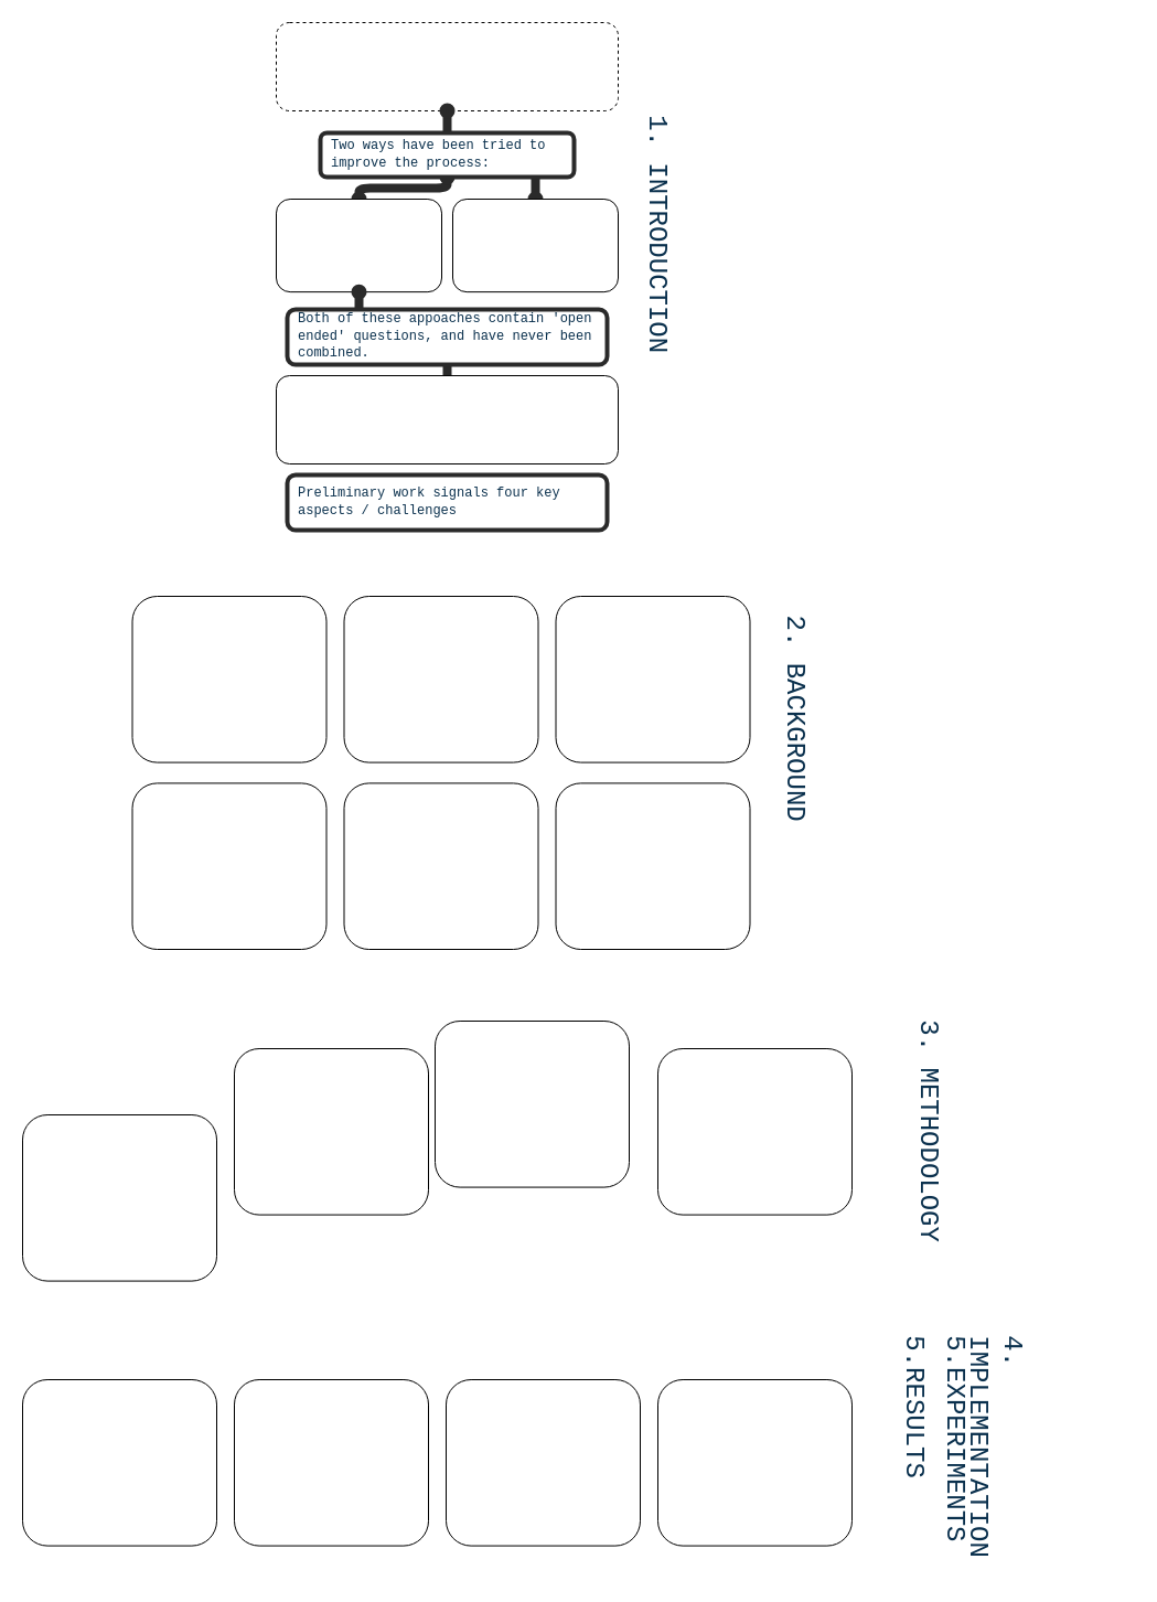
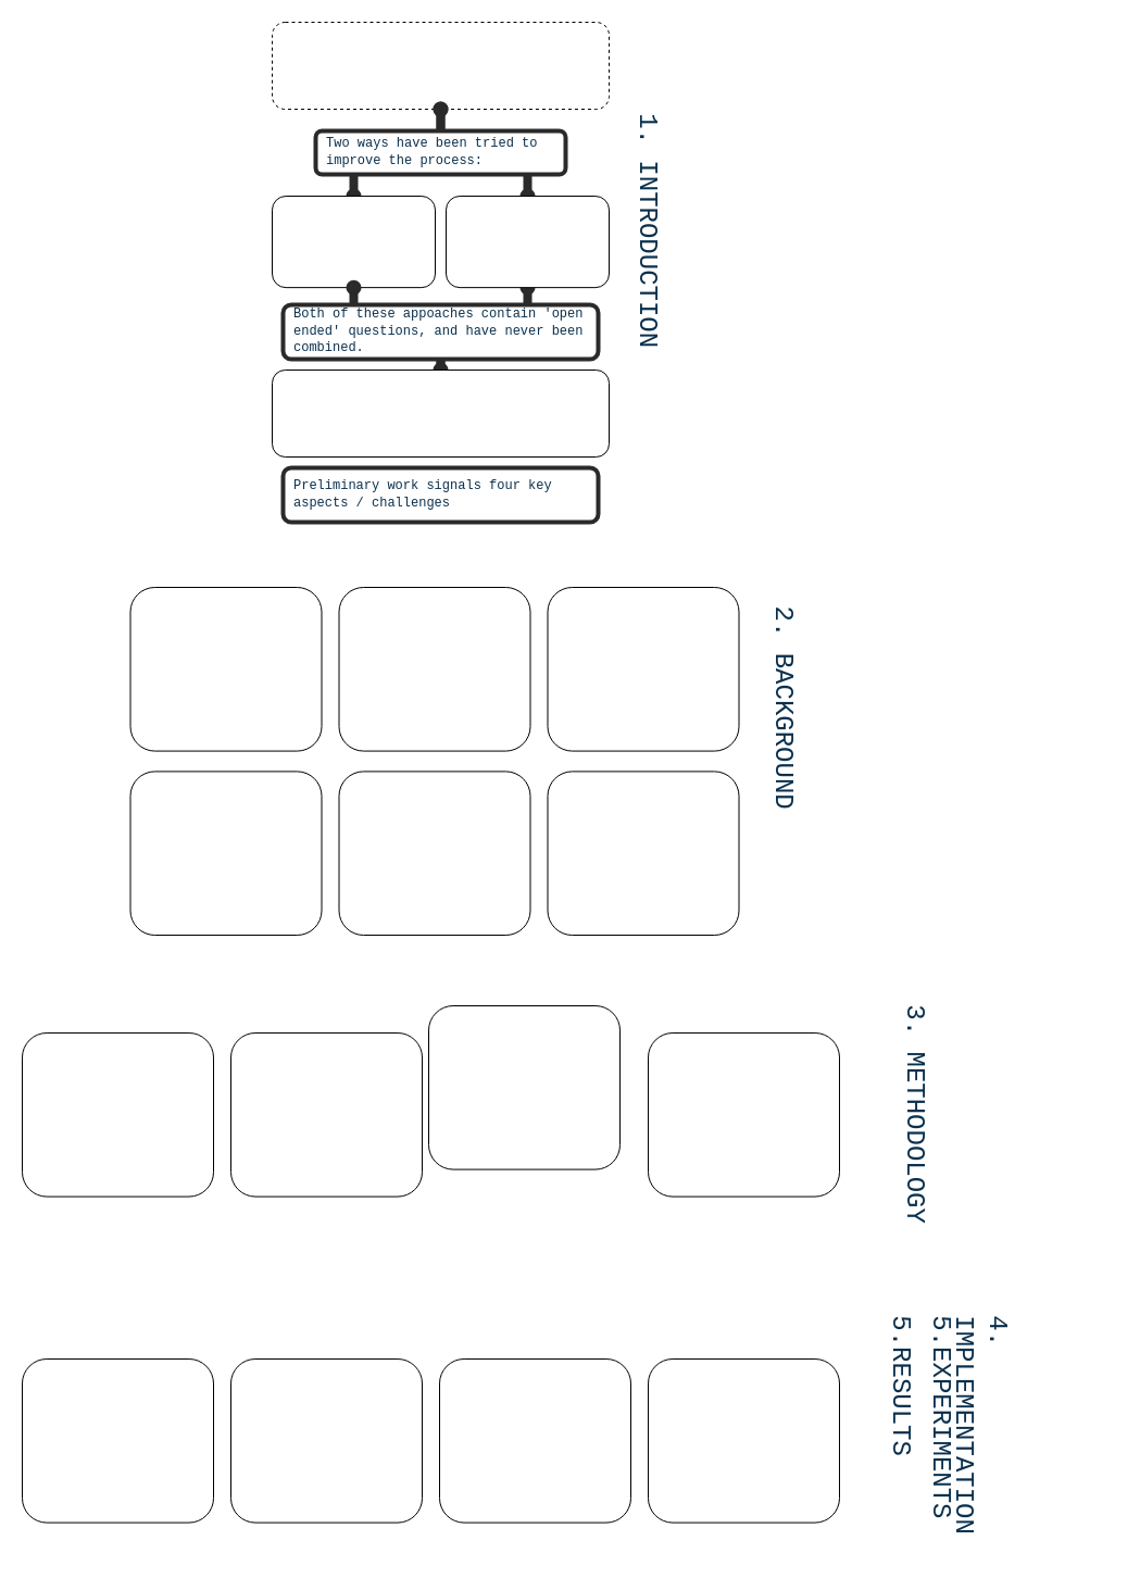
  <mxCell id="0" />
  <mxCell id="1" parent="0" />
  <mxCell id="2" value="&lt;div style=&quot;font-family: consolas, &amp;quot;courier new&amp;quot;, monospace; line-height: 1.28;&quot;&gt;&lt;div&gt;&lt;b&gt;Geocomputation&lt;/b&gt;&lt;br&gt;L is important&lt;/div&gt;&lt;div&gt;L is difficult&lt;/div&gt;&lt;/div&gt;" style="whiteSpace=wrap;html=1;rounded=1;align=left;labelBorderColor=none;spacingLeft=0;spacingBottom=0;spacingRight=0;spacing=10;spacingTop=0;fontColor=#FFFFFF;labelBackgroundColor=none;dashed=1;" vertex="1" parent="1"><mxGeometry x="250" y="20" width="310" height="80" as="geometry" /></mxCell>
- <mxCell id="3" style="edgeStyle=orthogonalEdgeStyle;html=1;exitX=0.5;exitY=0;exitDx=0;exitDy=0;fontFamily=Helvetica;fontSize=12;fontColor=#FFFFFF;strokeColor=#2A2A2A;endArrow=oval;endFill=1;startArrow=oval;startFill=1;strokeWidth=8;" edge="1" parent="1" source="5" target="10"><mxGeometry relative="1" as="geometry" /></mxCell>
+ <mxCell id="3" style="edgeStyle=orthogonalEdgeStyle;html=1;exitX=0.5;exitY=0;exitDx=0;exitDy=0;entryX=0.5;entryY=1;entryDx=0;entryDy=0;fontFamily=Helvetica;fontSize=12;fontColor=#FFFFFF;strokeColor=#2A2A2A;endArrow=oval;endFill=1;startArrow=oval;startFill=1;strokeWidth=8;" edge="1" parent="1" source="5" target="2"><mxGeometry relative="1" as="geometry" /></mxCell>
  <mxCell id="4" style="edgeStyle=orthogonalEdgeStyle;html=1;exitX=0.5;exitY=1;exitDx=0;exitDy=0;fontFamily=Helvetica;fontSize=12;fontColor=#2A2A2A;startArrow=none;startFill=1;endArrow=oval;endFill=1;strokeColor=#2A2A2A;strokeWidth=8;" edge="1" parent="1" source="11"><mxGeometry relative="1" as="geometry"><mxPoint x="405" y="360" as="targetPoint" /><Array as="points"><mxPoint x="405" y="300" /></Array></mxGeometry></mxCell>
  <mxCell id="5" value="&lt;div style=&quot;font-family: &amp;#34;consolas&amp;#34; , &amp;#34;courier new&amp;#34; , monospace ; line-height: 1.28&quot;&gt;1. Gecomputation inside of&lt;b&gt; Web Applications&lt;/b&gt;&lt;/div&gt;" style="whiteSpace=wrap;html=1;rounded=1;align=left;labelBorderColor=none;spacingLeft=0;spacingBottom=0;spacingRight=0;spacing=10;spacingTop=0;fontColor=#FFFFFF;labelBackgroundColor=none;" vertex="1" parent="1"><mxGeometry x="250" y="180" width="150" height="84.14" as="geometry" /></mxCell>
  <mxCell id="6" style="edgeStyle=orthogonalEdgeStyle;html=1;exitX=0.5;exitY=0;exitDx=0;exitDy=0;entryX=0.5;entryY=1;entryDx=0;entryDy=0;fontFamily=Helvetica;fontSize=12;fontColor=#FFFFFF;strokeColor=#2A2A2A;endArrow=oval;endFill=1;startArrow=oval;startFill=1;strokeWidth=8;" edge="1" parent="1" source="8" target="2"><mxGeometry relative="1" as="geometry"><Array as="points"><mxPoint x="485" y="140" /><mxPoint x="405" y="140" /></Array></mxGeometry></mxCell>
+ <mxCell id="7" style="edgeStyle=orthogonalEdgeStyle;html=1;exitX=0.5;exitY=1;exitDx=0;exitDy=0;fontFamily=Helvetica;fontSize=12;fontColor=#2A2A2A;startArrow=oval;startFill=1;endArrow=oval;endFill=1;strokeColor=#2A2A2A;strokeWidth=8;entryX=0.5;entryY=0;entryDx=0;entryDy=0;" edge="1" parent="1" source="8" target="9"><mxGeometry relative="1" as="geometry"><mxPoint x="410" y="350" as="targetPoint" /><Array as="points"><mxPoint x="485" y="300" /><mxPoint x="405" y="300" /></Array></mxGeometry></mxCell>
  <mxCell id="8" value="&lt;div style=&quot;font-family: &amp;#34;consolas&amp;#34; , &amp;#34;courier new&amp;#34; , monospace ; line-height: 1.28&quot;&gt;2. Gecomputation using V&lt;b&gt;isual Programming&lt;/b&gt;&lt;/div&gt;" style="whiteSpace=wrap;html=1;rounded=1;align=left;labelBorderColor=none;spacingLeft=0;spacingBottom=0;spacingRight=0;spacing=10;spacingTop=0;fontColor=#FFFFFF;labelBackgroundColor=none;" vertex="1" parent="1"><mxGeometry x="410" y="180" width="150" height="84.14" as="geometry" /></mxCell>
  <mxCell id="9" value="&lt;div style=&quot;font-family: &amp;#34;consolas&amp;#34; , &amp;#34;courier new&amp;#34; , monospace ; line-height: 1.28&quot;&gt;This study seeks to combine both approaches&lt;/div&gt;" style="whiteSpace=wrap;html=1;rounded=1;align=left;labelBorderColor=none;spacingLeft=0;spacingBottom=0;spacingRight=0;spacing=10;spacingTop=0;fontColor=#FFFFFF;labelBackgroundColor=none;" vertex="1" parent="1"><mxGeometry x="250" y="340" width="310" height="80" as="geometry" /></mxCell>
  <mxCell id="10" value="&lt;div style=&quot;font-family: &amp;#34;consolas&amp;#34; , &amp;#34;courier new&amp;#34; , monospace ; line-height: 1.28&quot;&gt;Two ways have been tried to improve the process:&amp;nbsp;&lt;/div&gt;" style="whiteSpace=wrap;html=1;rounded=1;align=left;labelBorderColor=none;spacingLeft=0;spacingBottom=0;spacingRight=0;spacing=10;spacingTop=0;fontColor=#0A304D;labelBackgroundColor=none;fillColor=#FFFFFF;strokeWidth=4;strokeColor=#2A2A2A;" vertex="1" parent="1"><mxGeometry x="290" y="120" width="230" height="40" as="geometry" /></mxCell>
  <mxCell id="11" value="&lt;div style=&quot;font-family: &amp;#34;consolas&amp;#34; , &amp;#34;courier new&amp;#34; , monospace ; line-height: 1.28&quot;&gt;&lt;span&gt;Both of these appoaches contain 'open ended' questions, and have never been combined.&lt;/span&gt;&lt;/div&gt;" style="whiteSpace=wrap;html=1;rounded=1;align=left;labelBorderColor=none;spacingLeft=0;spacingBottom=0;spacingRight=0;spacing=10;spacingTop=0;fontColor=#0A304D;labelBackgroundColor=none;fillColor=#FFFFFF;strokeWidth=4;strokeColor=#2A2A2A;" vertex="1" parent="1"><mxGeometry x="260" y="280" width="290" height="50" as="geometry" /></mxCell>
  <mxCell id="12" value="" style="edgeStyle=orthogonalEdgeStyle;html=1;exitX=0.5;exitY=1;exitDx=0;exitDy=0;fontFamily=Helvetica;fontSize=12;fontColor=#2A2A2A;startArrow=oval;startFill=1;endArrow=none;endFill=1;strokeColor=#2A2A2A;strokeWidth=8;" edge="1" parent="1" source="5" target="11"><mxGeometry relative="1" as="geometry"><mxPoint x="325" y="264.14" as="sourcePoint" /><mxPoint x="405" y="360" as="targetPoint" /><Array as="points"><mxPoint x="325" y="300" /></Array></mxGeometry></mxCell>
  <mxCell id="13" value="&lt;div style=&quot;font-family: &amp;#34;consolas&amp;#34; , &amp;#34;courier new&amp;#34; , monospace ; line-height: 1.28&quot;&gt;&lt;span&gt;Preliminary work signals four key aspects / challenges&amp;nbsp;&lt;/span&gt;&lt;/div&gt;" style="whiteSpace=wrap;html=1;rounded=1;align=left;labelBorderColor=none;spacingLeft=0;spacingBottom=0;spacingRight=0;spacing=10;spacingTop=0;fontColor=#0A304D;labelBackgroundColor=none;fillColor=#FFFFFF;strokeWidth=4;strokeColor=#2A2A2A;" vertex="1" parent="1"><mxGeometry x="260" y="430" width="290" height="50" as="geometry" /></mxCell>
  <mxCell id="14" value="&lt;div style=&quot;font-family: &amp;#34;consolas&amp;#34; , &amp;#34;courier new&amp;#34; , monospace ; line-height: 1.28&quot;&gt;&lt;font style=&quot;font-size: 24px&quot;&gt;1. INTRODUCTION&lt;/font&gt;&lt;/div&gt;" style="whiteSpace=wrap;html=1;rounded=1;align=left;labelBorderColor=none;spacingLeft=0;spacingBottom=0;spacingRight=0;spacing=10;spacingTop=0;fontColor=#0A304D;labelBackgroundColor=none;fillColor=none;strokeWidth=4;strokeColor=none;rotation=90;fontSize=18;" vertex="1" parent="1"><mxGeometry x="450" y="214.14" width="290" height="50" as="geometry" /></mxCell>
  <mxCell id="15" value="&lt;div style=&quot;font-family: &amp;#34;consolas&amp;#34; , &amp;#34;courier new&amp;#34; , monospace ; line-height: 1.28&quot;&gt;GEO:&lt;/div&gt;&lt;div style=&quot;font-family: &amp;#34;consolas&amp;#34; , &amp;#34;courier new&amp;#34; , monospace ; line-height: 1.28&quot;&gt;Geocomputation has&amp;nbsp;&lt;/div&gt;" style="whiteSpace=wrap;html=1;rounded=1;align=left;labelBorderColor=none;spacingLeft=0;spacingBottom=0;spacingRight=0;spacing=10;spacingTop=0;fontColor=#FFFFFF;labelBackgroundColor=none;verticalAlign=top;" vertex="1" parent="1"><mxGeometry x="119.5" y="540" width="176" height="150.588" as="geometry" /></mxCell>
  <mxCell id="16" value="&lt;div style=&quot;font-family: &amp;#34;consolas&amp;#34; , &amp;#34;courier new&amp;#34; , monospace ; line-height: 1.28&quot;&gt;WEB:&lt;/div&gt;" style="whiteSpace=wrap;html=1;rounded=1;align=left;labelBorderColor=none;spacingLeft=0;spacingBottom=0;spacingRight=0;spacing=10;spacingTop=0;fontColor=#FFFFFF;labelBackgroundColor=none;verticalAlign=top;" vertex="1" parent="1"><mxGeometry x="311.5" y="540" width="176" height="150.588" as="geometry" /></mxCell>
  <mxCell id="17" value="&lt;div style=&quot;font-family: &amp;#34;consolas&amp;#34; , &amp;#34;courier new&amp;#34; , monospace ; line-height: 1.28&quot;&gt;VPL:&lt;/div&gt;&lt;div style=&quot;font-family: &amp;#34;consolas&amp;#34; , &amp;#34;courier new&amp;#34; , monospace ; line-height: 1.28&quot;&gt;&lt;br&gt;&lt;/div&gt;" style="whiteSpace=wrap;html=1;rounded=1;align=left;labelBorderColor=none;spacingLeft=0;spacingBottom=0;spacingRight=0;spacing=10;spacingTop=0;fontColor=#FFFFFF;labelBackgroundColor=none;verticalAlign=top;" vertex="1" parent="1"><mxGeometry x="503.5" y="540" width="176" height="150.588" as="geometry" /></mxCell>
  <mxCell id="18" value="&lt;div style=&quot;font-family: &amp;#34;consolas&amp;#34; , &amp;#34;courier new&amp;#34; , monospace ; line-height: 1.28&quot;&gt;GEO + WEB:&amp;nbsp;&lt;/div&gt;&lt;div style=&quot;font-family: &amp;#34;consolas&amp;#34; , &amp;#34;courier new&amp;#34; , monospace ; line-height: 1.28&quot;&gt;browser based geoprocessing:&amp;nbsp;&lt;/div&gt;&lt;div style=&quot;font-family: &amp;#34;consolas&amp;#34; , &amp;#34;courier new&amp;#34; , monospace ; line-height: 1.28&quot;&gt;availability &amp;amp; performance of libraries primary concern&lt;/div&gt;&lt;div style=&quot;font-family: &amp;#34;consolas&amp;#34; , &amp;#34;courier new&amp;#34; , monospace ; line-height: 1.28&quot;&gt;Interface secondary concern.&lt;/div&gt;" style="whiteSpace=wrap;html=1;rounded=1;align=left;labelBorderColor=none;spacingLeft=0;spacingBottom=0;spacingRight=0;spacing=10;spacingTop=0;fontColor=#FFFFFF;labelBackgroundColor=none;verticalAlign=top;" vertex="1" parent="1"><mxGeometry x="119.5" y="709.412" width="176" height="150.588" as="geometry" /></mxCell>
  <mxCell id="19" value="&lt;div style=&quot;font-family: &amp;#34;consolas&amp;#34; , &amp;#34;courier new&amp;#34; , monospace ; line-height: 1.28&quot;&gt;WEB + VPL:&lt;/div&gt;&lt;div style=&quot;font-family: &amp;#34;consolas&amp;#34; , &amp;#34;courier new&amp;#34; , monospace ; line-height: 1.28&quot;&gt;These types of applications only exist as educational tools&lt;/div&gt;" style="whiteSpace=wrap;html=1;rounded=1;align=left;labelBorderColor=none;spacingLeft=0;spacingBottom=0;spacingRight=0;spacing=10;spacingTop=0;fontColor=#FFFFFF;labelBackgroundColor=none;verticalAlign=top;" vertex="1" parent="1"><mxGeometry x="503.5" y="709.412" width="176" height="150.588" as="geometry" /></mxCell>
  <mxCell id="20" value="&lt;div style=&quot;font-family: &amp;#34;consolas&amp;#34; , &amp;#34;courier new&amp;#34; , monospace ; line-height: 1.28&quot;&gt;GEO + VPL:&lt;/div&gt;&lt;div style=&quot;font-family: &amp;#34;consolas&amp;#34; , &amp;#34;courier new&amp;#34; , monospace ; line-height: 1.28&quot;&gt;Many examples.&lt;/div&gt;&lt;div style=&quot;font-family: &amp;#34;consolas&amp;#34; , &amp;#34;courier new&amp;#34; , monospace ; line-height: 1.28&quot;&gt;Operationalizeing VPL's is a general challenge&lt;/div&gt;&lt;div style=&quot;font-family: &amp;#34;consolas&amp;#34; , &amp;#34;courier new&amp;#34; , monospace ; line-height: 1.28&quot;&gt;&lt;br&gt;&lt;/div&gt;" style="whiteSpace=wrap;html=1;rounded=1;align=left;labelBorderColor=none;spacingLeft=0;spacingBottom=0;spacingRight=0;spacing=10;spacingTop=0;fontColor=#FFFFFF;labelBackgroundColor=none;verticalAlign=top;" vertex="1" parent="1"><mxGeometry x="311.5" y="709.412" width="176" height="150.588" as="geometry" /></mxCell>
  <mxCell id="21" value="&lt;div style=&quot;font-family: &amp;#34;consolas&amp;#34; , &amp;#34;courier new&amp;#34; , monospace ; line-height: 1.28&quot;&gt;&lt;font style=&quot;font-size: 24px&quot;&gt;2. BACKGROUND&lt;/font&gt;&lt;/div&gt;" style="whiteSpace=wrap;html=1;rounded=1;align=left;labelBorderColor=none;spacingLeft=0;spacingBottom=0;spacingRight=0;spacing=10;spacingTop=0;fontColor=#0A304D;labelBackgroundColor=none;fillColor=none;strokeWidth=4;strokeColor=none;rotation=90;fontSize=18;" vertex="1" parent="1"><mxGeometry x="574.5" y="667" width="290" height="50" as="geometry" /></mxCell>
  <mxCell id="22" value="&lt;div style=&quot;font-family: &amp;#34;consolas&amp;#34; , &amp;#34;courier new&amp;#34; , monospace ; line-height: 1.28&quot;&gt;3.2 Compile&lt;/div&gt;" style="whiteSpace=wrap;html=1;rounded=1;align=left;labelBorderColor=none;spacingLeft=0;spacingBottom=0;spacingRight=0;spacing=10;spacingTop=0;fontColor=#FFFFFF;labelBackgroundColor=none;verticalAlign=top;" vertex="1" parent="1"><mxGeometry x="212" y="950" width="176" height="150.588" as="geometry" /></mxCell>
  <mxCell id="23" value="&lt;div style=&quot;font-family: &amp;#34;consolas&amp;#34; , &amp;#34;courier new&amp;#34; , monospace ; line-height: 1.28&quot;&gt;3.3 Loading&lt;/div&gt;" style="whiteSpace=wrap;html=1;rounded=1;align=left;labelBorderColor=none;spacingLeft=0;spacingBottom=0;spacingRight=0;spacing=10;spacingTop=0;fontColor=#FFFFFF;labelBackgroundColor=none;verticalAlign=top;" vertex="1" parent="1"><mxGeometry x="394" y="925" width="176" height="150.588" as="geometry" /></mxCell>
  <mxCell id="24" value="&lt;div style=&quot;font-family: &amp;#34;consolas&amp;#34; , &amp;#34;courier new&amp;#34; , monospace ; line-height: 1.28&quot;&gt;3.4 Usage&lt;/div&gt;" style="whiteSpace=wrap;html=1;rounded=1;align=left;labelBorderColor=none;spacingLeft=0;spacingBottom=0;spacingRight=0;spacing=10;spacingTop=0;fontColor=#FFFFFF;labelBackgroundColor=none;verticalAlign=top;" vertex="1" parent="1"><mxGeometry x="596" y="950" width="176" height="150.588" as="geometry" /></mxCell>
  <mxCell id="25" value="&lt;div style=&quot;font-family: &amp;#34;consolas&amp;#34; , &amp;#34;courier new&amp;#34; , monospace ; line-height: 1.28&quot;&gt;&lt;font style=&quot;font-size: 24px&quot;&gt;3. METHODOLOGY&lt;/font&gt;&lt;/div&gt;" style="whiteSpace=wrap;html=1;rounded=1;align=left;labelBorderColor=none;spacingLeft=0;spacingBottom=0;spacingRight=0;spacing=10;spacingTop=0;fontColor=#0A304D;labelBackgroundColor=none;fillColor=none;strokeWidth=4;strokeColor=none;rotation=90;fontSize=18;" vertex="1" parent="1"><mxGeometry x="730" y="1000.29" width="223" height="50" as="geometry" /></mxCell>
- <mxCell id="26" value="&lt;div style=&quot;font-family: &amp;#34;consolas&amp;#34; , &amp;#34;courier new&amp;#34; , monospace ; line-height: 1.28&quot;&gt;3.1 Interface&lt;/div&gt;" style="whiteSpace=wrap;html=1;rounded=1;align=left;labelBorderColor=none;spacingLeft=0;spacingBottom=0;spacingRight=0;spacing=10;spacingTop=0;fontColor=#FFFFFF;labelBackgroundColor=none;verticalAlign=top;" vertex="1" parent="1"><mxGeometry x="20" y="1010" width="176" height="150.588" as="geometry" /></mxCell>
+ <mxCell id="26" value="&lt;div style=&quot;font-family: &amp;#34;consolas&amp;#34; , &amp;#34;courier new&amp;#34; , monospace ; line-height: 1.28&quot;&gt;3.1 Interface&lt;/div&gt;" style="whiteSpace=wrap;html=1;rounded=1;align=left;labelBorderColor=none;spacingLeft=0;spacingBottom=0;spacingRight=0;spacing=10;spacingTop=0;fontColor=#FFFFFF;labelBackgroundColor=none;verticalAlign=top;" vertex="1" parent="1"><mxGeometry x="20" y="950" width="176" height="150.588" as="geometry" /></mxCell>
  <mxCell id="27" value="&lt;div style=&quot;font-family: &amp;#34;consolas&amp;#34; , &amp;#34;courier new&amp;#34; , monospace ; line-height: 1.28&quot;&gt;&lt;br&gt;&lt;/div&gt;" style="whiteSpace=wrap;html=1;rounded=1;align=left;labelBorderColor=none;spacingLeft=0;spacingBottom=0;spacingRight=0;spacing=10;spacingTop=0;fontColor=#FFFFFF;labelBackgroundColor=none;" vertex="1" parent="1"><mxGeometry x="20" y="1250" width="176" height="150.588" as="geometry" /></mxCell>
  <mxCell id="28" value="&lt;div style=&quot;font-family: &amp;#34;consolas&amp;#34; , &amp;#34;courier new&amp;#34; , monospace ; line-height: 1.28&quot;&gt;&lt;br&gt;&lt;/div&gt;" style="whiteSpace=wrap;html=1;rounded=1;align=left;labelBorderColor=none;spacingLeft=0;spacingBottom=0;spacingRight=0;spacing=10;spacingTop=0;fontColor=#FFFFFF;labelBackgroundColor=none;" vertex="1" parent="1"><mxGeometry x="212" y="1250" width="176" height="150.588" as="geometry" /></mxCell>
  <mxCell id="29" value="&lt;div style=&quot;font-family: &amp;#34;consolas&amp;#34; , &amp;#34;courier new&amp;#34; , monospace ; line-height: 1.28&quot;&gt;&lt;br&gt;&lt;/div&gt;" style="whiteSpace=wrap;html=1;rounded=1;align=left;labelBorderColor=none;spacingLeft=0;spacingBottom=0;spacingRight=0;spacing=10;spacingTop=0;fontColor=#FFFFFF;labelBackgroundColor=none;" vertex="1" parent="1"><mxGeometry x="404" y="1250" width="176" height="150.588" as="geometry" /></mxCell>
  <mxCell id="30" value="&lt;div style=&quot;font-family: &amp;#34;consolas&amp;#34; , &amp;#34;courier new&amp;#34; , monospace ; line-height: 1.28&quot;&gt;&lt;br&gt;&lt;/div&gt;" style="whiteSpace=wrap;html=1;rounded=1;align=left;labelBorderColor=none;spacingLeft=0;spacingBottom=0;spacingRight=0;spacing=10;spacingTop=0;fontColor=#FFFFFF;labelBackgroundColor=none;" vertex="1" parent="1"><mxGeometry x="596" y="1250" width="176" height="150.588" as="geometry" /></mxCell>
  <mxCell id="31" value="&lt;div style=&quot;font-family: &amp;#34;consolas&amp;#34; , &amp;#34;courier new&amp;#34; , monospace ; line-height: 1.28&quot;&gt;&lt;font style=&quot;font-size: 24px&quot;&gt;4. IMPLEMENTATION&lt;/font&gt;&lt;/div&gt;" style="whiteSpace=wrap;html=1;rounded=1;align=left;labelBorderColor=none;spacingLeft=0;spacingBottom=0;spacingRight=0;spacing=10;spacingTop=0;fontColor=#0A304D;labelBackgroundColor=none;fillColor=none;strokeWidth=4;strokeColor=none;rotation=90;fontSize=18;" vertex="1" parent="1"><mxGeometry x="777" y="1300.29" width="250" height="50" as="geometry" /></mxCell>
  <mxCell id="32" value="&lt;div style=&quot;font-family: &amp;#34;consolas&amp;#34; , &amp;#34;courier new&amp;#34; , monospace ; line-height: 1.28&quot;&gt;&lt;font style=&quot;font-size: 24px&quot;&gt;5.EXPERIMENTS&lt;/font&gt;&lt;/div&gt;" style="whiteSpace=wrap;html=1;rounded=1;align=left;labelBorderColor=none;spacingLeft=0;spacingBottom=0;spacingRight=0;spacing=10;spacingTop=0;fontColor=#0A304D;labelBackgroundColor=none;fillColor=none;strokeWidth=4;strokeColor=none;rotation=90;fontSize=18;" vertex="1" parent="1"><mxGeometry x="740" y="1300.29" width="250" height="50" as="geometry" /></mxCell>
  <mxCell id="33" value="&lt;div style=&quot;font-family: &amp;#34;consolas&amp;#34; , &amp;#34;courier new&amp;#34; , monospace ; line-height: 1.28&quot;&gt;&lt;font style=&quot;font-size: 24px&quot;&gt;5.RESULTS&lt;/font&gt;&lt;/div&gt;" style="whiteSpace=wrap;html=1;rounded=1;align=left;labelBorderColor=none;spacingLeft=0;spacingBottom=0;spacingRight=0;spacing=10;spacingTop=0;fontColor=#0A304D;labelBackgroundColor=none;fillColor=none;strokeWidth=4;strokeColor=none;rotation=90;fontSize=18;" vertex="1" parent="1"><mxGeometry x="703" y="1300.29" width="250" height="50" as="geometry" /></mxCell>
